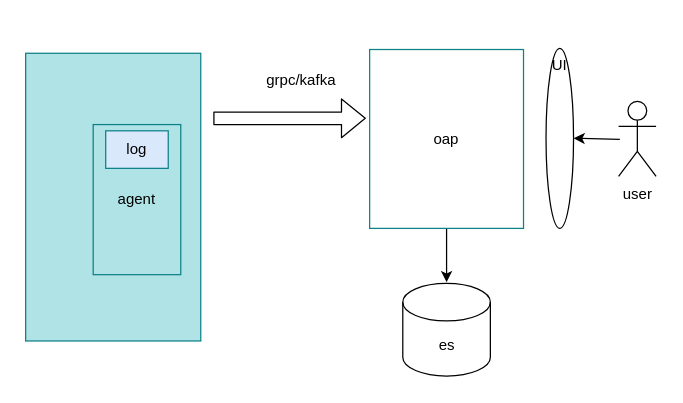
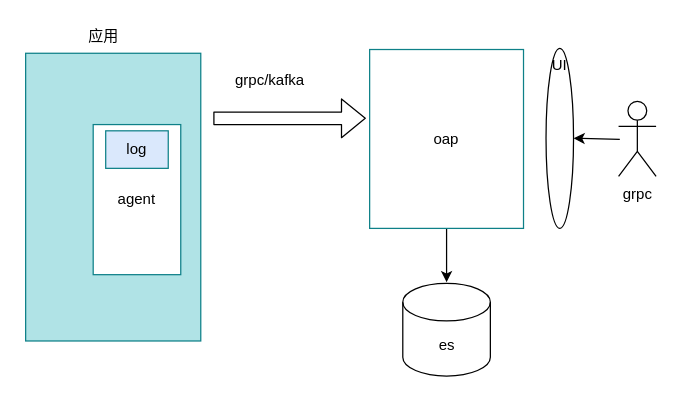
  <mxCell id="0" />
  <mxCell id="1" parent="0" />
  <mxCell id="2" value="" style="rounded=0;whiteSpace=wrap;html=1;fillColor=#b0e3e6;strokeColor=#0e8088;" vertex="1" parent="1"><mxGeometry x="20" y="42" width="140" height="230" as="geometry" /></mxCell>
  <mxCell id="3" style="edgeStyle=none;html=1;fontColor=#000000;strokeColor=#000000;" edge="1" parent="1" source="4"><mxGeometry relative="1" as="geometry"><mxPoint x="356.5" y="225" as="targetPoint" /></mxGeometry></mxCell>
  <mxCell id="4" value="&lt;font color=&quot;#000000&quot;&gt;oap&lt;/font&gt;" style="rounded=0;whiteSpace=wrap;html=1;fillColor=#ffffff;strokeColor=#0e8088;" vertex="1" parent="1"><mxGeometry x="295" y="39" width="123" height="143" as="geometry" /></mxCell>
- <mxCell id="5" value="&lt;font color=&quot;#000000&quot;&gt;agent&lt;/font&gt;" style="rounded=0;whiteSpace=wrap;html=1;fillColor=#b0e3e6;strokeColor=#0e8088;" vertex="1" parent="1"><mxGeometry x="74" y="99" width="70" height="120" as="geometry" /></mxCell>
+ <mxCell id="5" value="&lt;font color=&quot;#000000&quot;&gt;agent&lt;/font&gt;" style="rounded=0;whiteSpace=wrap;html=1;fillColor=#ffffff;strokeColor=#0e8088;" vertex="1" parent="1"><mxGeometry x="74" y="99" width="70" height="120" as="geometry" /></mxCell>
  <mxCell id="6" value="&lt;font color=&quot;#000000&quot;&gt;log&lt;/font&gt;" style="rounded=0;whiteSpace=wrap;html=1;fillColor=#dae8fc;strokeColor=#0e8088;" vertex="1" parent="1"><mxGeometry x="84" y="104" width="50" height="30" as="geometry" /></mxCell>
  <mxCell id="7" value="" style="shape=flexArrow;endArrow=classic;html=1;fontColor=#000000;strokeColor=#000000;" edge="1" parent="1"><mxGeometry width="50" height="50" relative="1" as="geometry"><mxPoint x="170" y="94" as="sourcePoint" /><mxPoint x="292" y="94" as="targetPoint" /></mxGeometry></mxCell>
- <mxCell id="8" value="grpc/kafka" style="text;html=1;align=center;verticalAlign=middle;resizable=0;points=[];autosize=1;strokeColor=none;fillColor=none;fontColor=#000000;" vertex="1" parent="1"><mxGeometry x="205" y="54" width="70" height="20" as="geometry" /></mxCell>
+ <mxCell id="8" value="grpc/kafka" style="text;html=1;align=center;verticalAlign=middle;resizable=0;points=[];autosize=1;strokeColor=none;fillColor=none;fontColor=#000000;" vertex="1" parent="1"><mxGeometry x="180" y="54" width="70" height="20" as="geometry" /></mxCell>
+ <mxCell id="9" value="应用" style="text;html=1;align=center;verticalAlign=middle;resizable=0;points=[];autosize=1;strokeColor=none;fillColor=none;fontColor=#000000;" vertex="1" parent="1"><mxGeometry x="65" y="20" width="34" height="18" as="geometry" /></mxCell>
  <mxCell id="10" value="es" style="shape=cylinder3;whiteSpace=wrap;html=1;boundedLbl=1;backgroundOutline=1;size=15;fontColor=#000000;strokeColor=#000000;fillColor=#FFFFFF;" vertex="1" parent="1"><mxGeometry x="321.5" y="226" width="70" height="74" as="geometry" /></mxCell>
  <mxCell id="11" value="" style="edgeStyle=none;html=1;fontColor=#000000;strokeColor=#000000;" edge="1" parent="1" target="13"><mxGeometry relative="1" as="geometry"><mxPoint x="495" y="110.762" as="sourcePoint" /></mxGeometry></mxCell>
- <mxCell id="12" value="user" style="shape=umlActor;verticalLabelPosition=bottom;verticalAlign=top;html=1;outlineConnect=0;fontColor=#000000;strokeColor=#000000;fillColor=#FFFFFF;" vertex="1" parent="1"><mxGeometry x="494" y="80.5" width="30" height="60" as="geometry" /></mxCell>
+ <mxCell id="12" value="grpc" style="shape=umlActor;verticalLabelPosition=bottom;verticalAlign=top;html=1;outlineConnect=0;fontColor=#000000;strokeColor=#000000;fillColor=#FFFFFF;" vertex="1" parent="1"><mxGeometry x="494" y="80.5" width="30" height="60" as="geometry" /></mxCell>
  <mxCell id="13" value="UI" style="ellipse;whiteSpace=wrap;html=1;verticalAlign=top;fillColor=#FFFFFF;strokeColor=#000000;fontColor=#000000;" vertex="1" parent="1"><mxGeometry x="436" y="38" width="22" height="144" as="geometry" /></mxCell>
